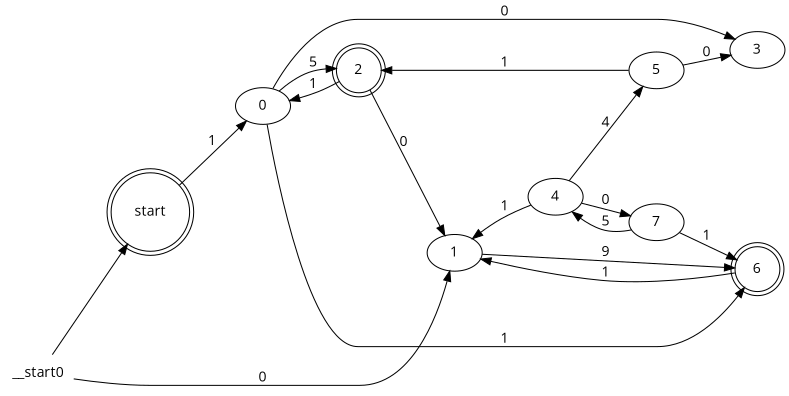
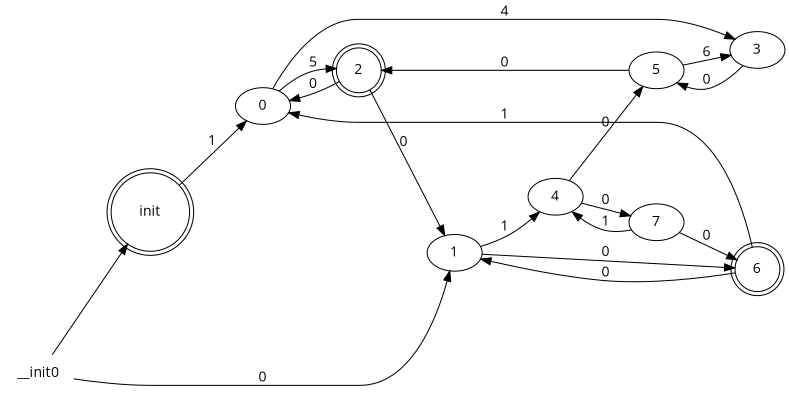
  digraph {
    fontname="Open Sans"
    rankdir=LR
    node [fontname="Open Sans"]
    edge [fontname="Open Sans"]
    n1 [label=0]
    n2 [label=2 shape=doublecircle]
    n3 [label=3]
    n4 [label=1]
    n5 [label=5]
    n6 [label=4]
    n7 [label=6 shape=doublecircle]
    n8 [label=7]
-   n9 [label=start shape=doublecircle]
-   __start0 [shape=none]
+   n9 [label=init shape=doublecircle]
+   __start0 [shape=none label=__init0]
    n1 -> n2 [label=5]
-   n1 -> n3 [label=0]
-   n2 -> n1 [label=1]
+   n1 -> n3 [label=4]
+   n2 -> n1 [label=0]
    n2 -> n4 [label=0]
-   n6 -> n4 [label=1]
-   n4 -> n7 [label=9]
-   n5 -> n2 [label=1]
-   n5 -> n3 [label=0]
-   n6 -> n5 [label=4]
+   n3 -> n5 [label=0]
+   n4 -> n6 [label=1]
+   n4 -> n7 [label=0]
+   n5 -> n2 [label=0]
+   n5 -> n3 [label=6]
+   n6 -> n5 [label=0]
    n6 -> n8 [label=0]
-   n1 -> n7 [label=1]
-   n7 -> n4 [label=1]
-   n8 -> n6 [label=5]
-   n8 -> n7 [label=1]
+   n7 -> n1 [label=1]
+   n7 -> n4 [label=0]
+   n8 -> n6 [label=1]
+   n8 -> n7 [label=0]
    n9 -> n1 [label=1]
    __start0 -> n4 [label=0]
    __start0 -> n9
  }
